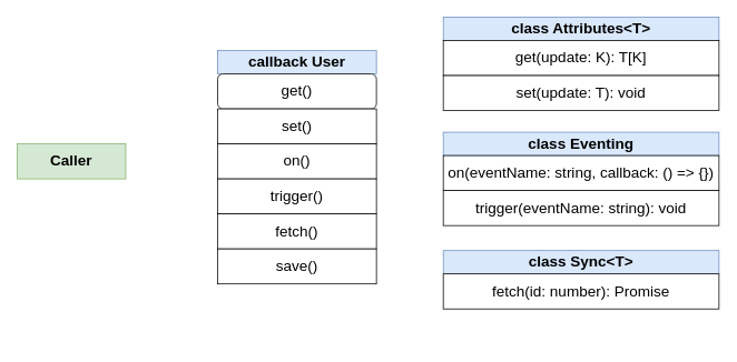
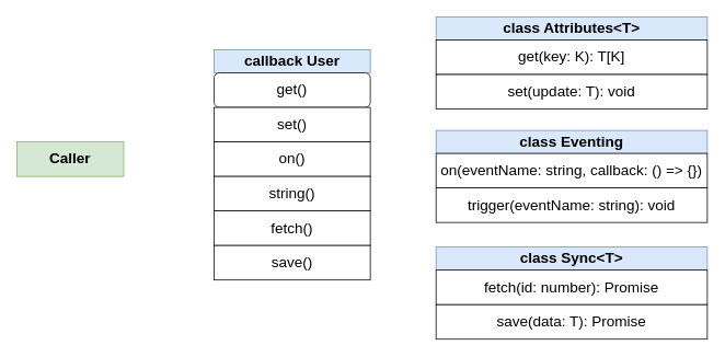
  <mxCell id="0" />
  <mxCell id="1" parent="0" />
  <mxCell id="2" value="callback User" style="rounded=0;whiteSpace=wrap;html=1;fontSize=18;align=center;fillColor=#dae8fc;strokeColor=#6c8ebf;fontStyle=1" vertex="1" parent="1"><mxGeometry x="260" y="60" width="190" height="28" as="geometry" /></mxCell>
  <mxCell id="3" value="get()" style="whiteSpace=wrap;html=1;fontSize=18;align=center;fontStyle=0;rounded=1;" vertex="1" parent="1"><mxGeometry x="260" y="88" width="190" height="42" as="geometry" /></mxCell>
  <mxCell id="4" value="set()" style="rounded=0;whiteSpace=wrap;html=1;fontSize=18;align=center;fontStyle=0" vertex="1" parent="1"><mxGeometry x="260" y="130" width="190" height="42" as="geometry" /></mxCell>
  <mxCell id="5" value="on()" style="rounded=0;whiteSpace=wrap;html=1;fontSize=18;align=center;fontStyle=0;" vertex="1" parent="1"><mxGeometry x="260" y="172" width="190" height="42" as="geometry" /></mxCell>
- <mxCell id="6" value="trigger()" style="rounded=0;whiteSpace=wrap;html=1;fontSize=18;align=center;fontStyle=0;" vertex="1" parent="1"><mxGeometry x="260" y="214" width="190" height="42" as="geometry" /></mxCell>
+ <mxCell id="6" value="string()" style="rounded=0;whiteSpace=wrap;html=1;fontSize=18;align=center;fontStyle=0;" vertex="1" parent="1"><mxGeometry x="260" y="214" width="190" height="42" as="geometry" /></mxCell>
  <mxCell id="7" value="fetch()" style="rounded=0;whiteSpace=wrap;html=1;fontSize=18;align=center;fontStyle=0" vertex="1" parent="1"><mxGeometry x="260" y="256" width="190" height="42" as="geometry" /></mxCell>
  <mxCell id="8" value="save()" style="rounded=0;whiteSpace=wrap;html=1;fontSize=18;align=center;fontStyle=0" vertex="1" parent="1"><mxGeometry x="260" y="298" width="190" height="42" as="geometry" /></mxCell>
  <mxCell id="9" value="class Attributes&amp;lt;T&amp;gt;" style="rounded=0;whiteSpace=wrap;html=1;fontSize=18;align=center;fillColor=#dae8fc;strokeColor=#6c8ebf;fontStyle=1" vertex="1" parent="1"><mxGeometry x="530" y="20" width="330" height="28" as="geometry" /></mxCell>
- <mxCell id="10" value="get(update: K): T[K]" style="rounded=0;whiteSpace=wrap;html=1;fontSize=18;align=center;fontStyle=0" vertex="1" parent="1"><mxGeometry x="530" y="48" width="330" height="42" as="geometry" /></mxCell>
+ <mxCell id="10" value="get(key: K): T[K]" style="rounded=0;whiteSpace=wrap;html=1;fontSize=18;align=center;fontStyle=0" vertex="1" parent="1"><mxGeometry x="530" y="48" width="330" height="42" as="geometry" /></mxCell>
  <mxCell id="11" value="set(update: T): void" style="rounded=0;whiteSpace=wrap;html=1;fontSize=18;align=center;fontStyle=0" vertex="1" parent="1"><mxGeometry x="530" y="90" width="330" height="42" as="geometry" /></mxCell>
  <mxCell id="12" value="class Eventing" style="rounded=0;whiteSpace=wrap;html=1;fontSize=18;align=center;fillColor=#dae8fc;strokeColor=#6c8ebf;fontStyle=1" vertex="1" parent="1"><mxGeometry x="530" y="158" width="330" height="28" as="geometry" /></mxCell>
  <mxCell id="13" value="on(eventName: string, callback: () =&amp;gt; {})" style="rounded=0;whiteSpace=wrap;html=1;fontSize=18;align=center;fontStyle=0" vertex="1" parent="1"><mxGeometry x="530" y="186" width="330" height="42" as="geometry" /></mxCell>
  <mxCell id="14" value="trigger(eventName: string): void" style="rounded=0;whiteSpace=wrap;html=1;fontSize=18;align=center;fontStyle=0" vertex="1" parent="1"><mxGeometry x="530" y="228" width="330" height="42" as="geometry" /></mxCell>
  <mxCell id="15" value="class Sync&amp;lt;T&amp;gt;" style="rounded=0;whiteSpace=wrap;html=1;fontSize=18;align=center;fillColor=#dae8fc;strokeColor=#6c8ebf;fontStyle=1" vertex="1" parent="1"><mxGeometry x="530" y="300" width="330" height="28" as="geometry" /></mxCell>
  <mxCell id="16" value="fetch(id: number): Promise" style="rounded=0;whiteSpace=wrap;html=1;fontSize=18;align=center;fontStyle=0" vertex="1" parent="1"><mxGeometry x="530" y="328" width="330" height="42" as="geometry" /></mxCell>
+ <mxCell id="17" value="save(data: T): Promise" style="rounded=0;whiteSpace=wrap;html=1;fontSize=18;align=center;fontStyle=0" vertex="1" parent="1"><mxGeometry x="530" y="370" width="330" height="42" as="geometry" /></mxCell>
  <mxCell id="18" value="Caller" style="rounded=0;whiteSpace=wrap;html=1;fontSize=18;align=center;fontStyle=1;fillColor=#d5e8d4;strokeColor=#82b366;" vertex="1" parent="1"><mxGeometry x="20" y="172" width="130" height="42" as="geometry" /></mxCell>
